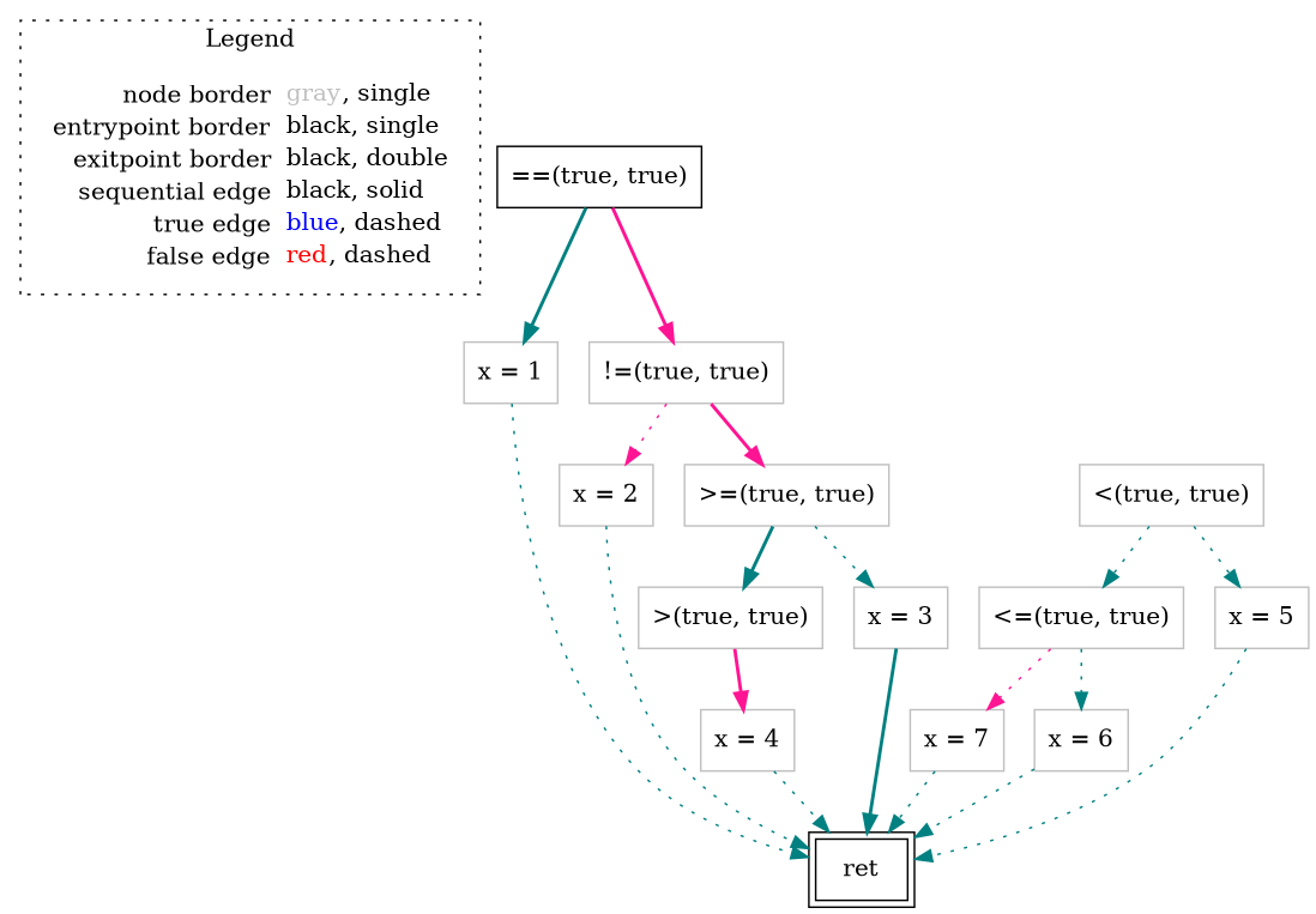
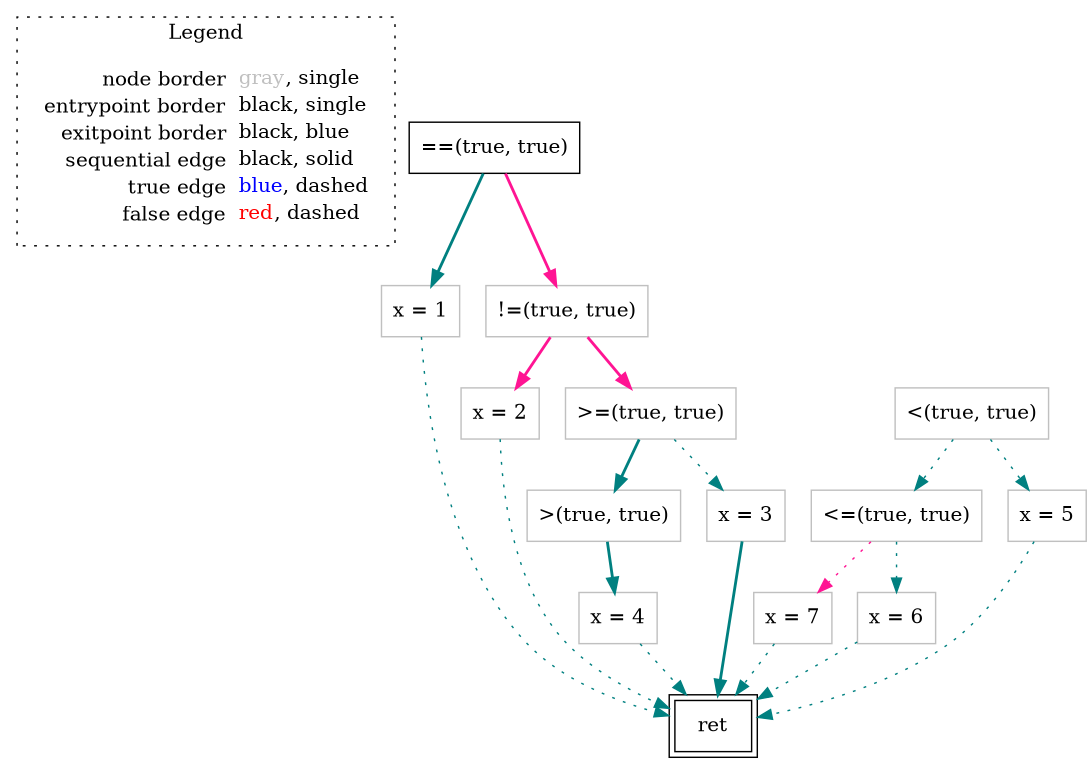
  digraph {
    node [shape=rect color=gray]
    edge [color=teal style=dotted]
-   n1 [label=<<table border="0" cellpadding="2" cellspacing="0" cellborder="0"><tr><td align="right">node border&nbsp;</td><td align="left"><font color="gray">gray</font>, single</td></tr><tr><td align="right">entrypoint border&nbsp;</td><td align="left"><font color="black">black</font>, single</td></tr><tr><td align="right">exitpoint border&nbsp;</td><td align="left"><font color="black">black</font>, double</td></tr><tr><td align="right">sequential edge&nbsp;</td><td align="left"><font color="black">black</font>, solid</td></tr><tr><td align="right">true edge&nbsp;</td><td align="left"><font color="blue">blue</font>, dashed</td></tr><tr><td align="right">false edge&nbsp;</td><td align="left"><font color="red">red</font>, dashed</td></tr></table>> shape=plaintext color=""]
+   n1 [label=<<table border="0" cellpadding="2" cellspacing="0" cellborder="0"><tr><td align="right">node border&nbsp;</td><td align="left"><font color="gray">gray</font>, single</td></tr><tr><td align="right">entrypoint border&nbsp;</td><td align="left"><font color="black">black</font>, single</td></tr><tr><td align="right">exitpoint border&nbsp;</td><td align="left"><font color="black">black</font>, blue</td></tr><tr><td align="right">sequential edge&nbsp;</td><td align="left"><font color="black">black</font>, solid</td></tr><tr><td align="right">true edge&nbsp;</td><td align="left"><font color="blue">blue</font>, dashed</td></tr><tr><td align="right">false edge&nbsp;</td><td align="left"><font color="red">red</font>, dashed</td></tr></table>> shape=plaintext color=""]
    n2 [color=black label=<==(true, true)>]
    n3 [label=<x = 1>]
    n4 [label=<!=(true, true)>]
    n5 [color=black label=<ret> peripheries=2]
    n6 [label=<x = 2>]
    n7 [label=<&gt;=(true, true)>]
    n8 [label=<x = 4>]
    n9 [label=<&lt;=(true, true)>]
    n10 [label=<x = 7>]
    n11 [label=<x = 6>]
    n12 [label=<&lt;(true, true)>]
    n13 [label=<x = 5>]
    n14 [label=<&gt;(true, true)>]
    n15 [label=<x = 3>]
    subgraph cluster_1 {
      label=Legend
      style=dotted
      n1
    }
    n2 -> n3 [style=bold]
    n2 -> n4 [color=deeppink style=bold]
    n3 -> n5
-   n4 -> n6 [color=deeppink]
+   n4 -> n6 [color=deeppink style=bold]
    n4 -> n7 [color=deeppink style=bold]
    n6 -> n5
    n7 -> n14 [style=bold]
    n7 -> n15
    n8 -> n5
    n9 -> n10 [color=deeppink]
    n9 -> n11
    n10 -> n5
    n11 -> n5
    n12 -> n9
    n12 -> n13
    n13 -> n5
-   n14 -> n8 [color=deeppink style=bold]
+   n14 -> n8 [style=bold]
    n15 -> n5 [style=bold]
  }
